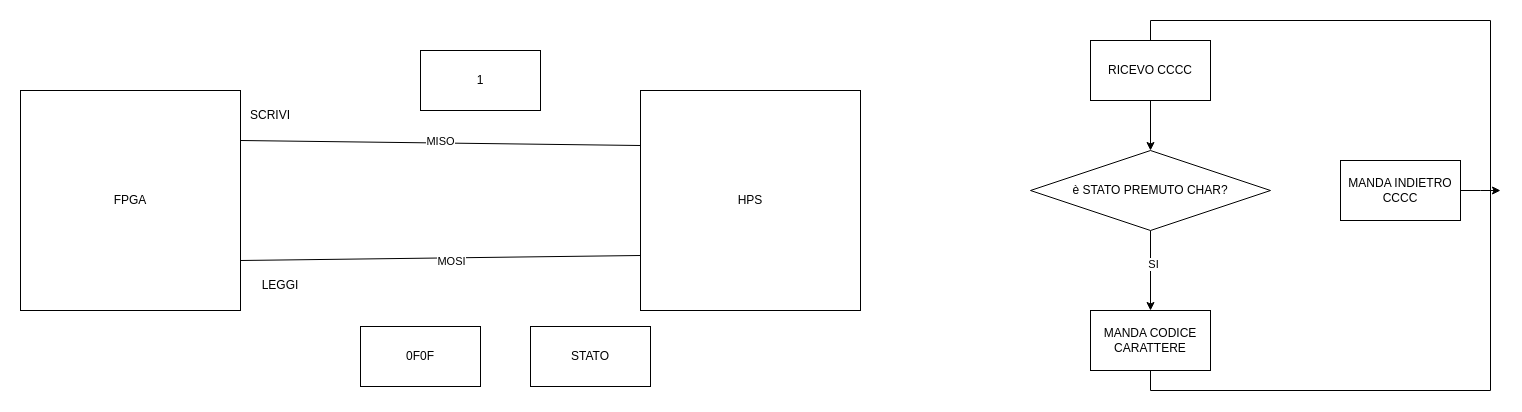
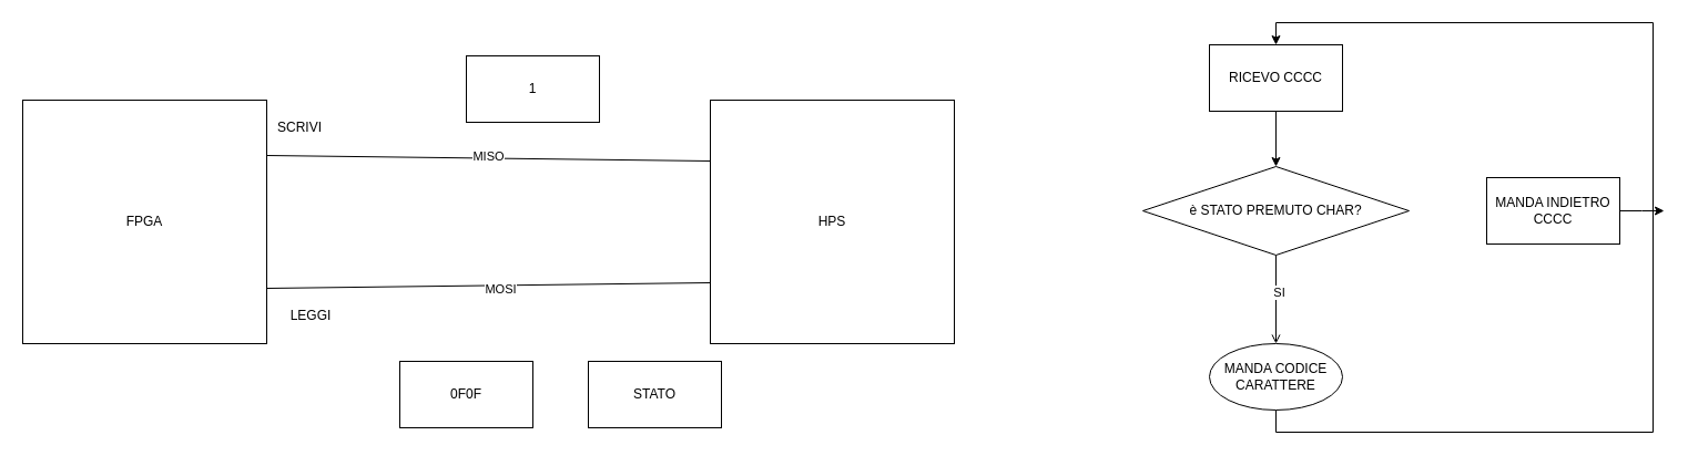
  <mxCell id="0" />
  <mxCell id="1" parent="0" />
  <mxCell id="2" value="HPS" style="whiteSpace=wrap;html=1;aspect=fixed;" vertex="1" parent="1"><mxGeometry x="640" y="90" width="220" height="220" as="geometry" /></mxCell>
  <mxCell id="3" value="FPGA" style="whiteSpace=wrap;html=1;aspect=fixed;" vertex="1" parent="1"><mxGeometry x="20" y="90" width="220" height="220" as="geometry" /></mxCell>
  <mxCell id="4" value="STATO" style="rounded=0;whiteSpace=wrap;html=1;" vertex="1" parent="1"><mxGeometry x="530" y="326" width="120" height="60" as="geometry" /></mxCell>
  <mxCell id="5" value="0F0F" style="rounded=0;whiteSpace=wrap;html=1;" vertex="1" parent="1"><mxGeometry x="360" y="326" width="120" height="60" as="geometry" /></mxCell>
  <mxCell id="6" value="" style="endArrow=none;html=1;rounded=0;entryX=0;entryY=0.75;entryDx=0;entryDy=0;" edge="1" parent="1" target="2"><mxGeometry width="50" height="50" relative="1" as="geometry"><mxPoint x="240" y="260" as="sourcePoint" /><mxPoint x="290" y="210" as="targetPoint" /></mxGeometry></mxCell>
  <mxCell id="7" value="MOSI" style="edgeLabel;html=1;align=center;verticalAlign=middle;resizable=0;points=[];" vertex="1" connectable="0" parent="6"><mxGeometry x="0.05" y="-3" relative="1" as="geometry"><mxPoint as="offset" /></mxGeometry></mxCell>
  <mxCell id="8" value="" style="endArrow=none;html=1;rounded=0;entryX=0;entryY=0.25;entryDx=0;entryDy=0;" edge="1" parent="1" target="2"><mxGeometry width="50" height="50" relative="1" as="geometry"><mxPoint x="240" y="140" as="sourcePoint" /><mxPoint x="290" y="90" as="targetPoint" /></mxGeometry></mxCell>
  <mxCell id="9" value="MISO" style="edgeLabel;html=1;align=center;verticalAlign=middle;resizable=0;points=[];" vertex="1" connectable="0" parent="8"><mxGeometry x="-0.005" y="2" relative="1" as="geometry"><mxPoint as="offset" /></mxGeometry></mxCell>
  <mxCell id="10" value="SCRIVI" style="text;html=1;align=center;verticalAlign=middle;whiteSpace=wrap;rounded=0;" vertex="1" parent="1"><mxGeometry x="240" y="100" width="60" height="30" as="geometry" /></mxCell>
  <mxCell id="11" value="LEGGI" style="text;html=1;align=center;verticalAlign=middle;whiteSpace=wrap;rounded=0;" vertex="1" parent="1"><mxGeometry x="250" y="270" width="60" height="30" as="geometry" /></mxCell>
- <mxCell id="12" style="edgeStyle=orthogonalEdgeStyle;rounded=0;orthogonalLoop=1;jettySize=auto;html=1;exitX=0.5;exitY=1;exitDx=0;exitDy=0;entryX=0.5;entryY=0;entryDx=0;entryDy=0;" edge="1" parent="1" source="14" target="18"><mxGeometry relative="1" as="geometry"><Array as="points"><mxPoint x="1150" y="260" /><mxPoint x="1150" y="260" /></Array></mxGeometry></mxCell>
+ <mxCell id="12" style="edgeStyle=orthogonalEdgeStyle;rounded=0;orthogonalLoop=1;jettySize=auto;html=1;exitX=0.5;exitY=1;exitDx=0;exitDy=0;entryX=0.5;entryY=0;entryDx=0;entryDy=0;endArrow=open;" edge="1" parent="1" source="14" target="18"><mxGeometry relative="1" as="geometry"><Array as="points"><mxPoint x="1150" y="260" /><mxPoint x="1150" y="260" /></Array></mxGeometry></mxCell>
  <mxCell id="13" value="SI" style="edgeLabel;html=1;align=center;verticalAlign=middle;resizable=0;points=[];" vertex="1" connectable="0" parent="12"><mxGeometry x="-0.175" y="2" relative="1" as="geometry"><mxPoint as="offset" /></mxGeometry></mxCell>
  <mxCell id="14" value="è STATO PREMUTO CHAR?" style="rhombus;whiteSpace=wrap;html=1;" vertex="1" parent="1"><mxGeometry x="1030" y="150" width="240" height="80" as="geometry" /></mxCell>
  <mxCell id="15" style="edgeStyle=orthogonalEdgeStyle;rounded=0;orthogonalLoop=1;jettySize=auto;html=1;entryX=0.5;entryY=0;entryDx=0;entryDy=0;" edge="1" parent="1" source="16" target="14"><mxGeometry relative="1" as="geometry" /></mxCell>
  <mxCell id="16" value="RICEVO CCCC" style="rounded=0;whiteSpace=wrap;html=1;" vertex="1" parent="1"><mxGeometry x="1090" y="40" width="120" height="60" as="geometry" /></mxCell>
- <mxCell id="17" style="edgeStyle=orthogonalEdgeStyle;rounded=0;orthogonalLoop=1;jettySize=auto;html=1;exitX=0.5;exitY=1;exitDx=0;exitDy=0;entryX=0.5;entryY=0;entryDx=0;entryDy=0;endArrow=none;" edge="1" parent="1" source="18" target="16"><mxGeometry relative="1" as="geometry"><Array as="points"><mxPoint x="1150" y="390" /><mxPoint x="1490" y="390" /><mxPoint x="1490" y="20" /><mxPoint x="1150" y="20" /></Array></mxGeometry></mxCell>
- <mxCell id="18" value="MANDA CODICE CARATTERE" style="rounded=0;whiteSpace=wrap;html=1;" vertex="1" parent="1"><mxGeometry x="1090" y="310" width="120" height="60" as="geometry" /></mxCell>
+ <mxCell id="17" style="edgeStyle=orthogonalEdgeStyle;rounded=0;orthogonalLoop=1;jettySize=auto;html=1;exitX=0.5;exitY=1;exitDx=0;exitDy=0;entryX=0.5;entryY=0;entryDx=0;entryDy=0;" edge="1" parent="1" source="18" target="16"><mxGeometry relative="1" as="geometry"><Array as="points"><mxPoint x="1150" y="390" /><mxPoint x="1490" y="390" /><mxPoint x="1490" y="20" /><mxPoint x="1150" y="20" /></Array></mxGeometry></mxCell>
+ <mxCell id="18" value="MANDA CODICE CARATTERE" style="ellipse;whiteSpace=wrap;html=1;" vertex="1" parent="1"><mxGeometry x="1090" y="310" width="120" height="60" as="geometry" /></mxCell>
  <mxCell id="19" value="1" style="rounded=0;whiteSpace=wrap;html=1;" vertex="1" parent="1"><mxGeometry x="420" y="50" width="120" height="60" as="geometry" /></mxCell>
  <mxCell id="20" style="edgeStyle=orthogonalEdgeStyle;rounded=0;orthogonalLoop=1;jettySize=auto;html=1;" edge="1" parent="1" source="21"><mxGeometry relative="1" as="geometry"><mxPoint x="1500" y="190" as="targetPoint" /></mxGeometry></mxCell>
  <mxCell id="21" value="MANDA INDIETRO&lt;div&gt;CCCC&lt;/div&gt;" style="rounded=0;whiteSpace=wrap;html=1;" vertex="1" parent="1"><mxGeometry x="1340" y="160" width="120" height="60" as="geometry" /></mxCell>
